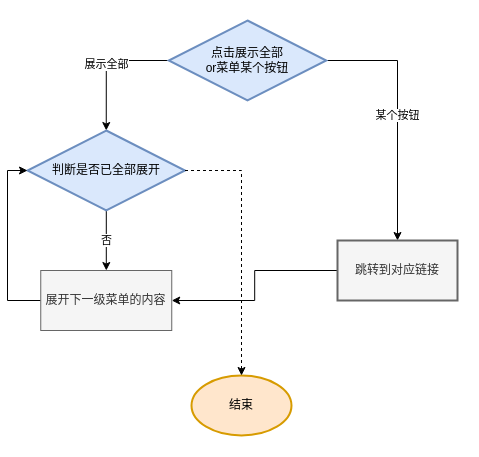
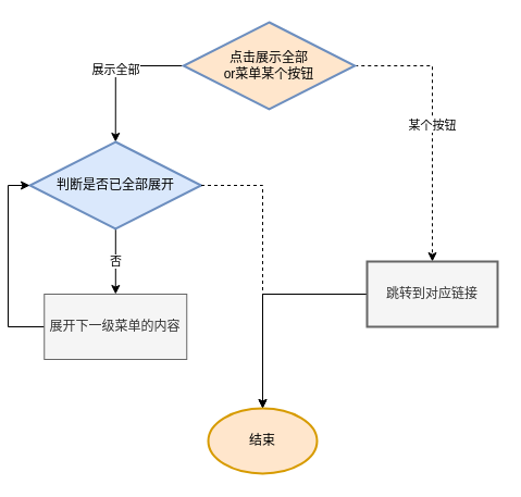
  <mxCell id="0" />
  <mxCell id="1" parent="0" />
  <mxCell id="2" value="展示全部" style="edgeStyle=orthogonalEdgeStyle;rounded=0;orthogonalLoop=1;jettySize=auto;html=1;entryX=0.5;entryY=0;entryDx=0;entryDy=0;exitX=0;exitY=0.5;exitDx=0;exitDy=0;" edge="1" parent="1" source="4" target="8"><mxGeometry relative="1" as="geometry"><mxPoint x="90" y="140" as="targetPoint" /></mxGeometry></mxCell>
- <mxCell id="3" value="某个按钮" style="edgeStyle=orthogonalEdgeStyle;rounded=0;orthogonalLoop=1;jettySize=auto;html=1;" edge="1" parent="1" source="4" target="6"><mxGeometry relative="1" as="geometry" /></mxCell>
- <mxCell id="4" value="点击展示全部&lt;div&gt;or菜单某个按钮&lt;/div&gt;" style="rhombus;whiteSpace=wrap;html=1;strokeWidth=2;fillColor=#dae8fc;strokeColor=#6c8ebf;" vertex="1" parent="1"><mxGeometry x="161.25" y="20" width="157.5" height="80" as="geometry" /></mxCell>
- <mxCell id="5" style="edgeStyle=orthogonalEdgeStyle;rounded=0;orthogonalLoop=1;jettySize=auto;html=1;" edge="1" parent="1" source="6" target="10"><mxGeometry relative="1" as="geometry" /></mxCell>
+ <mxCell id="3" value="某个按钮" style="edgeStyle=orthogonalEdgeStyle;rounded=0;orthogonalLoop=1;jettySize=auto;html=1;dashed=1;" edge="1" parent="1" source="4" target="6"><mxGeometry relative="1" as="geometry" /></mxCell>
+ <mxCell id="4" value="点击展示全部&lt;div&gt;or菜单某个按钮&lt;/div&gt;" style="rhombus;whiteSpace=wrap;html=1;strokeWidth=2;fillColor=#ffe6cc;strokeColor=#6c8ebf;" vertex="1" parent="1"><mxGeometry x="161.25" y="20" width="157.5" height="80" as="geometry" /></mxCell>
+ <mxCell id="5" style="edgeStyle=orthogonalEdgeStyle;rounded=0;orthogonalLoop=1;jettySize=auto;html=1;" edge="1" parent="1" source="6" target="11"><mxGeometry relative="1" as="geometry" /></mxCell>
  <mxCell id="6" value="跳转到对应链接" style="whiteSpace=wrap;html=1;strokeWidth=2;fillColor=#f5f5f5;fontColor=#333333;strokeColor=#666666;" vertex="1" parent="1"><mxGeometry x="330" y="240" width="120" height="60" as="geometry" /></mxCell>
  <mxCell id="7" value="否" style="edgeStyle=orthogonalEdgeStyle;rounded=0;orthogonalLoop=1;jettySize=auto;html=1;" edge="1" parent="1" source="8" target="10"><mxGeometry relative="1" as="geometry" /></mxCell>
  <mxCell id="8" value="判断是否已全部展开" style="rhombus;whiteSpace=wrap;html=1;strokeWidth=2;fillColor=#dae8fc;strokeColor=#6c8ebf;" vertex="1" parent="1"><mxGeometry x="20" y="130" width="157.5" height="80" as="geometry" /></mxCell>
  <mxCell id="9" style="edgeStyle=orthogonalEdgeStyle;rounded=0;orthogonalLoop=1;jettySize=auto;html=1;entryX=0;entryY=0.5;entryDx=0;entryDy=0;exitX=0;exitY=0.5;exitDx=0;exitDy=0;" edge="1" parent="1" source="10" target="8"><mxGeometry relative="1" as="geometry"><mxPoint x="-20" y="260" as="targetPoint" /></mxGeometry></mxCell>
  <mxCell id="10" value="展开下一级菜单的内容" style="rounded=0;whiteSpace=wrap;html=1;fillColor=#f5f5f5;fontColor=#333333;strokeColor=#666666;" vertex="1" parent="1"><mxGeometry x="33.25" y="270" width="131" height="60" as="geometry" /></mxCell>
  <mxCell id="11" value="结束" style="strokeWidth=2;html=1;shape=mxgraph.flowchart.start_1;whiteSpace=wrap;fillColor=#ffe6cc;strokeColor=#d79b00;" vertex="1" parent="1"><mxGeometry x="184" y="375" width="100" height="60" as="geometry" /></mxCell>
  <mxCell id="12" style="edgeStyle=orthogonalEdgeStyle;rounded=0;orthogonalLoop=1;jettySize=auto;html=1;entryX=0.5;entryY=0;entryDx=0;entryDy=0;entryPerimeter=0;dashed=1;" edge="1" parent="1" source="8" target="11"><mxGeometry relative="1" as="geometry" /></mxCell>
